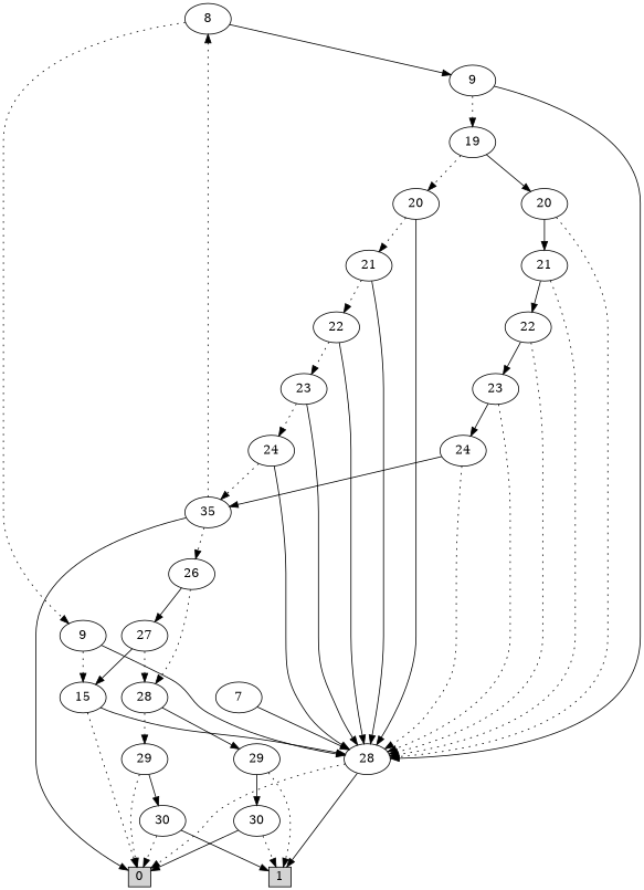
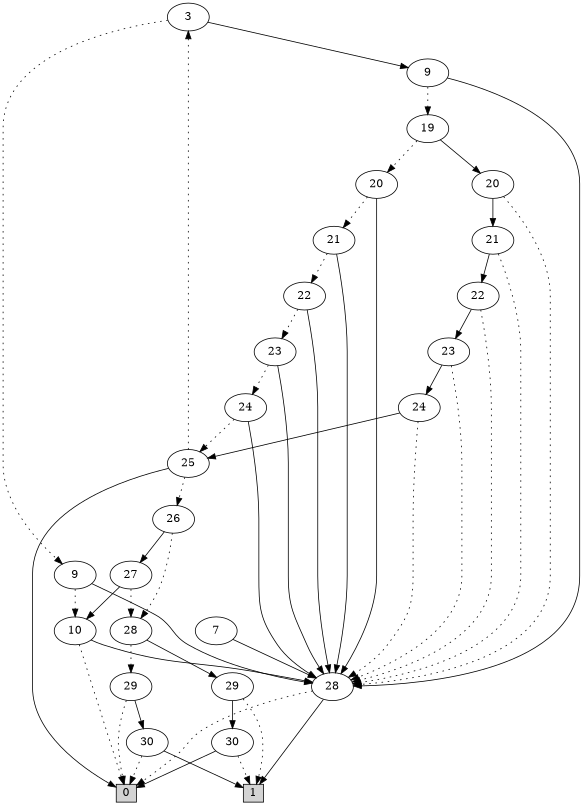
  digraph {
    edge [style=filled]
    n1 [height=0.3 label=0 shape=box style=filled width=0.3]
    n2 [height=0.3 label=1 shape=box style=filled width=0.3]
    n3 [label=7]
    n4 [label=28]
-   n5 [label=8]
+   n5 [label=3]
    n6 [label=9]
    n7 [label=9]
-   n8 [label=15]
+   n8 [label=10]
    n9 [label=19]
    n10 [label=20]
    n11 [label=20]
    n12 [label=21]
    n13 [label=21]
    n14 [label=22]
    n15 [label=22]
    n16 [label=23]
    n17 [label=24]
-   n18 [label=35]
+   n18 [label=25]
    n19 [label=26]
    n20 [label=28]
    n21 [label=27]
    n22 [label=29]
    n23 [label=29]
    n24 [label=30]
    n25 [label=30]
    n26 [label=23]
    n27 [label=24]
    n3 -> n4
    n4 -> n1 [style=dotted]
    n4 -> n2
    n5 -> n6 [style=dotted]
    n5 -> n7
    n6 -> n4
    n6 -> n8 [style=dotted]
    n7 -> n4
    n7 -> n9 [style=dotted]
    n8 -> n1 [style=dotted]
    n8 -> n4
    n9 -> n10 [style=dotted]
    n9 -> n11
    n10 -> n4
    n10 -> n12 [style=dotted]
    n11 -> n4 [style=dotted]
    n11 -> n13
    n12 -> n4
    n12 -> n14 [style=dotted]
    n13 -> n4 [style=dotted]
    n13 -> n15
    n14 -> n4
    n14 -> n16 [style=dotted]
    n15 -> n4 [style=dotted]
    n15 -> n26
    n16 -> n4
    n16 -> n17 [style=dotted]
    n17 -> n4
    n17 -> n18 [style=dotted]
    n18 -> n1
    n18 -> n5 [style=dotted]
    n18 -> n19 [style=dotted]
    n19 -> n20 [style=dotted]
    n19 -> n21
    n20 -> n22 [style=dotted]
    n20 -> n23
    n21 -> n8
    n21 -> n20 [style=dotted]
    n22 -> n1 [style=dotted]
    n22 -> n24
    n23 -> n2 [style=dotted]
    n23 -> n25
    n24 -> n1 [style=dotted]
    n24 -> n2
    n25 -> n1
    n25 -> n2 [style=dotted]
    n26 -> n4 [style=dotted]
    n26 -> n27
    n27 -> n4 [style=dotted]
    n27 -> n18
  }
